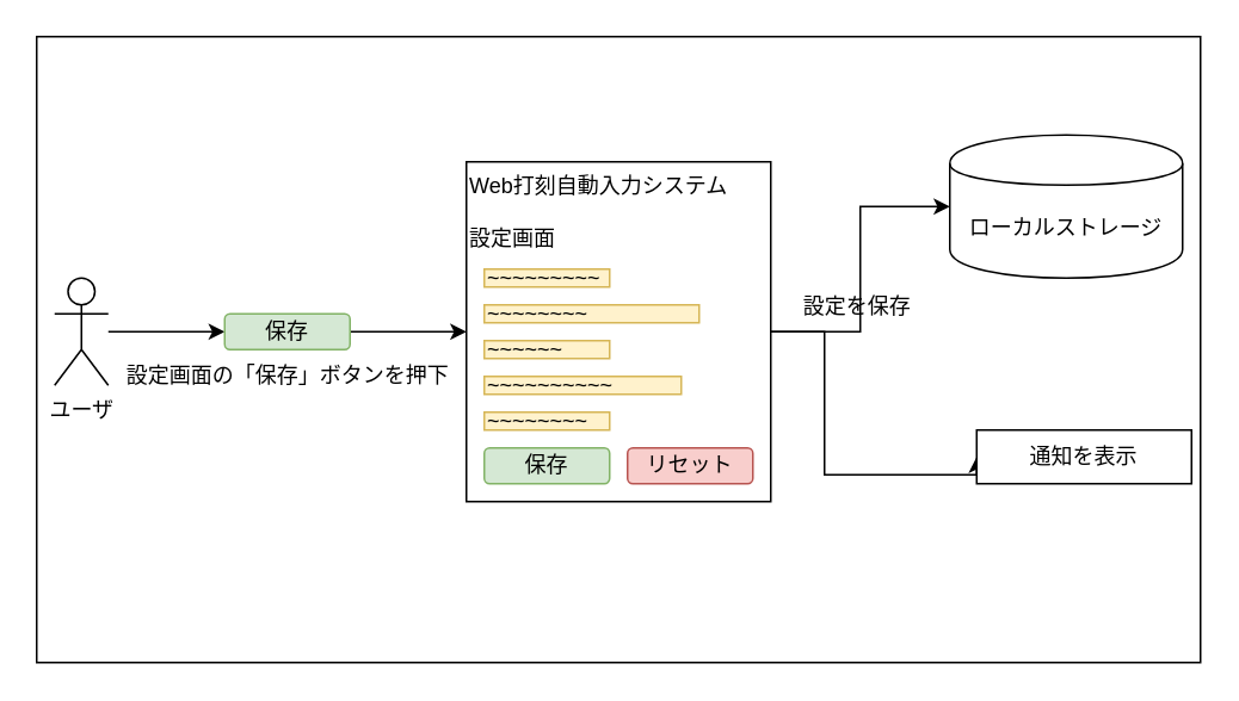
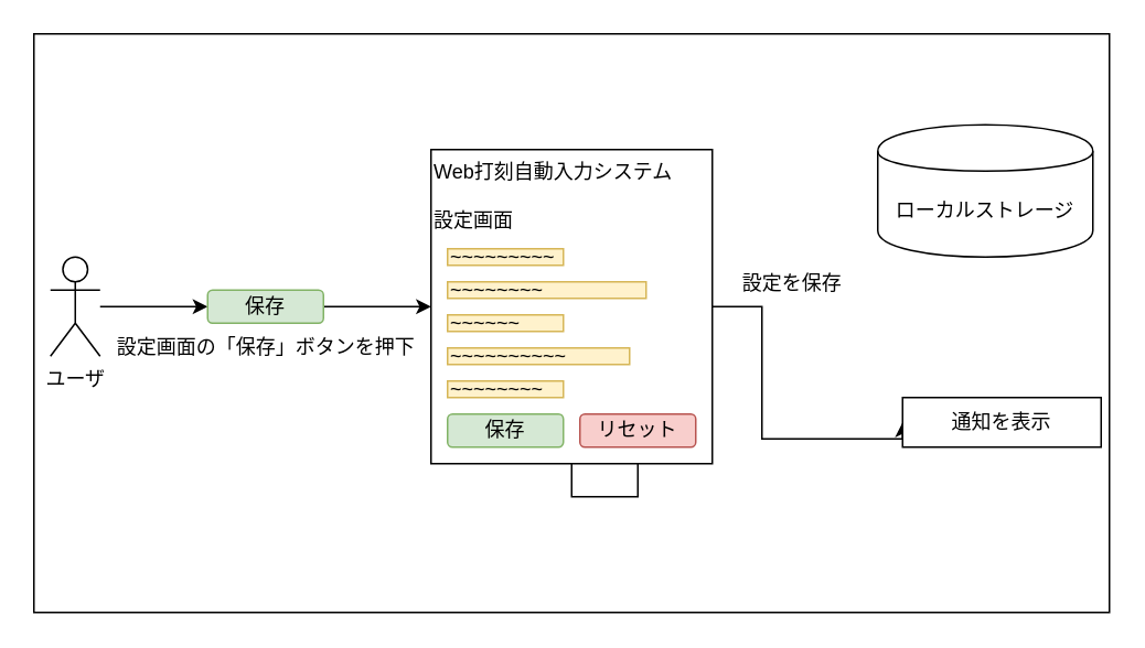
  <mxCell id="0" />
  <mxCell id="1" parent="0" />
  <mxCell id="2" value="" style="rounded=0;whiteSpace=wrap;html=1;" vertex="1" parent="1"><mxGeometry y="20" width="650" height="350" as="geometry" x="20" /></mxCell>
  <mxCell id="3" style="edgeStyle=orthogonalEdgeStyle;rounded=0;orthogonalLoop=1;jettySize=auto;html=1;entryX=0;entryY=0.5;entryDx=0;entryDy=0;" edge="1" parent="1" source="4" target="17"><mxGeometry relative="1" as="geometry" /></mxCell>
  <mxCell id="4" value="ユーザ" style="shape=umlActor;verticalLabelPosition=bottom;labelBackgroundColor=#ffffff;verticalAlign=top;html=1;outlineConnect=0;" parent="1" vertex="1"><mxGeometry x="30" y="155" width="30" height="60" as="geometry" /></mxCell>
- <mxCell id="5" style="edgeStyle=orthogonalEdgeStyle;rounded=0;orthogonalLoop=1;jettySize=auto;html=1;entryX=0;entryY=0.5;entryDx=0;entryDy=0;" edge="1" parent="1" source="7" target="8"><mxGeometry relative="1" as="geometry" /></mxCell>
+ <mxCell id="5" style="edgeStyle=orthogonalEdgeStyle;rounded=0;orthogonalLoop=1;jettySize=auto;html=1;" edge="1" parent="1" source="7" target="10"><mxGeometry relative="1" as="geometry" /></mxCell>
  <mxCell id="6" style="edgeStyle=orthogonalEdgeStyle;rounded=0;orthogonalLoop=1;jettySize=auto;html=1;entryX=0;entryY=0.5;entryDx=0;entryDy=0;" edge="1" parent="1" source="7" target="20"><mxGeometry relative="1" as="geometry"><Array as="points"><mxPoint x="460" y="185" /><mxPoint x="460" y="265" /></Array></mxGeometry></mxCell>
  <mxCell id="7" value="Web打刻自動入力システム&lt;br&gt;&lt;br&gt;設定画面" style="rounded=0;whiteSpace=wrap;html=1;align=left;verticalAlign=top;" parent="1" vertex="1"><mxGeometry x="260" y="90" width="170" height="190" as="geometry" /></mxCell>
  <mxCell id="8" value="ローカルストレージ" style="shape=cylinder;whiteSpace=wrap;html=1;boundedLbl=1;backgroundOutline=1;" parent="1" vertex="1"><mxGeometry x="530" y="75" width="130" height="80" as="geometry" /></mxCell>
  <mxCell id="9" value="保存" style="rounded=1;whiteSpace=wrap;html=1;align=center;fillColor=#d5e8d4;strokeColor=#82b366;" parent="1" vertex="1"><mxGeometry x="270" y="250" width="70" height="20" as="geometry" /></mxCell>
  <mxCell id="10" value="リセット" style="rounded=1;whiteSpace=wrap;html=1;align=center;fillColor=#f8cecc;strokeColor=#b85450;" parent="1" vertex="1"><mxGeometry x="350" y="250" width="70" height="20" as="geometry" /></mxCell>
  <mxCell id="11" value="~~~~~~~~~" style="rounded=0;whiteSpace=wrap;html=1;align=left;fillColor=#fff2cc;strokeColor=#d6b656;" parent="1" vertex="1"><mxGeometry x="270" y="150" width="70" height="10" as="geometry" /></mxCell>
  <mxCell id="12" value="~~~~~~~~" style="rounded=0;whiteSpace=wrap;html=1;align=left;fillColor=#fff2cc;strokeColor=#d6b656;" parent="1" vertex="1"><mxGeometry x="270" y="170" width="120" height="10" as="geometry" /></mxCell>
  <mxCell id="13" value="~~~~~~" style="rounded=0;whiteSpace=wrap;html=1;align=left;fillColor=#fff2cc;strokeColor=#d6b656;" parent="1" vertex="1"><mxGeometry x="270" y="190" width="70" height="10" as="geometry" /></mxCell>
  <mxCell id="14" value="~~~~~~~~~~" style="rounded=0;whiteSpace=wrap;html=1;align=left;fillColor=#fff2cc;strokeColor=#d6b656;" parent="1" vertex="1"><mxGeometry x="270" y="210" width="110" height="10" as="geometry" /></mxCell>
  <mxCell id="15" value="~~~~~~~~" style="rounded=0;whiteSpace=wrap;html=1;align=left;fillColor=#fff2cc;strokeColor=#d6b656;" parent="1" vertex="1"><mxGeometry x="270" y="230" width="70" height="10" as="geometry" /></mxCell>
  <mxCell id="16" style="edgeStyle=orthogonalEdgeStyle;rounded=0;orthogonalLoop=1;jettySize=auto;html=1;" edge="1" parent="1" source="17" target="7"><mxGeometry relative="1" as="geometry" /></mxCell>
  <mxCell id="17" value="保存" style="rounded=1;whiteSpace=wrap;html=1;align=center;fillColor=#d5e8d4;strokeColor=#82b366;" parent="1" vertex="1"><mxGeometry x="125" y="175" width="70" height="20" as="geometry" /></mxCell>
  <mxCell id="18" value="設定画面の「保存」ボタンを押下" style="text;html=1;align=center;verticalAlign=middle;resizable=0;points=[];autosize=1;" vertex="1" parent="1"><mxGeometry x="60" y="200" width="200" height="20" as="geometry" /></mxCell>
  <mxCell id="19" value="設定を保存" style="text;html=1;align=center;verticalAlign=middle;resizable=0;points=[];autosize=1;" vertex="1" parent="1"><mxGeometry x="438" y="161" width="80" height="20" as="geometry" /></mxCell>
  <mxCell id="20" value="通知を表示" style="rounded=0;whiteSpace=wrap;html=1;" vertex="1" parent="1"><mxGeometry x="545" y="240" width="120" height="30" as="geometry" /></mxCell>
